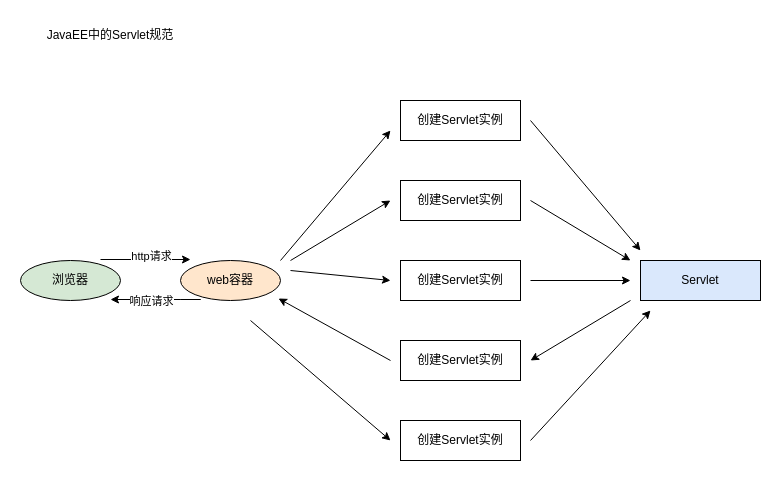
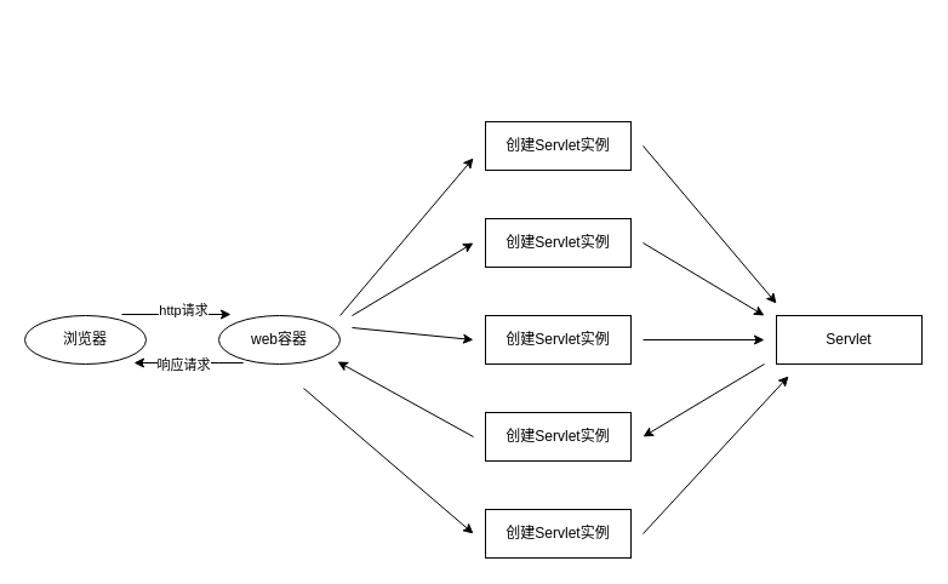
  <mxCell id="0" />
  <mxCell id="1" parent="0" />
- <mxCell id="2" value="web容器" style="ellipse;whiteSpace=wrap;html=1;fillColor=#ffe6cc;" vertex="1" parent="1"><mxGeometry x="180" y="260" width="100" height="40" as="geometry" /></mxCell>
- <mxCell id="3" value="JavaEE中的Servlet规范" style="text;html=1;align=center;verticalAlign=middle;whiteSpace=wrap;rounded=0;" vertex="1" parent="1"><mxGeometry x="40" y="20" width="140" height="30" as="geometry" /></mxCell>
- <mxCell id="4" value="浏览器" style="ellipse;whiteSpace=wrap;html=1;fillColor=#d5e8d4;" vertex="1" parent="1"><mxGeometry x="20" y="260" width="100" height="40" as="geometry" /></mxCell>
+ <mxCell id="2" value="web容器" style="ellipse;whiteSpace=wrap;html=1;" vertex="1" parent="1"><mxGeometry x="180" y="260" width="100" height="40" as="geometry" /></mxCell>
+ <mxCell id="4" value="浏览器" style="ellipse;whiteSpace=wrap;html=1;" vertex="1" parent="1"><mxGeometry x="20" y="260" width="100" height="40" as="geometry" /></mxCell>
  <mxCell id="5" value="创建Servlet实例" style="rounded=0;whiteSpace=wrap;html=1;" vertex="1" parent="1"><mxGeometry x="400" y="100" width="120" height="40" as="geometry" /></mxCell>
  <mxCell id="6" value="创建Servlet实例" style="rounded=0;whiteSpace=wrap;html=1;" vertex="1" parent="1"><mxGeometry x="400" y="180" width="120" height="40" as="geometry" /></mxCell>
  <mxCell id="7" value="创建Servlet实例" style="rounded=0;whiteSpace=wrap;html=1;" vertex="1" parent="1"><mxGeometry x="400" y="260" width="120" height="40" as="geometry" /></mxCell>
  <mxCell id="8" value="创建Servlet实例" style="rounded=0;whiteSpace=wrap;html=1;" vertex="1" parent="1"><mxGeometry x="400" y="340" width="120" height="40" as="geometry" /></mxCell>
  <mxCell id="9" value="创建Servlet实例" style="rounded=0;whiteSpace=wrap;html=1;" vertex="1" parent="1"><mxGeometry x="400" y="420" width="120" height="40" as="geometry" /></mxCell>
  <mxCell id="10" value="" style="endArrow=classic;html=1;rounded=0;" edge="1" parent="1"><mxGeometry relative="1" as="geometry"><mxPoint x="100" y="259" as="sourcePoint" /><mxPoint x="190" y="259" as="targetPoint" /></mxGeometry></mxCell>
  <mxCell id="11" value="http请求" style="edgeLabel;html=1;align=center;verticalAlign=middle;resizable=0;points=[];" vertex="1" connectable="0" parent="10"><mxGeometry x="-0.333" y="4" relative="1" as="geometry"><mxPoint x="20" as="offset" /></mxGeometry></mxCell>
  <mxCell id="12" value="" style="endArrow=classic;html=1;rounded=0;" edge="1" parent="1"><mxGeometry relative="1" as="geometry"><mxPoint x="180" y="299" as="sourcePoint" /><mxPoint x="110" y="299" as="targetPoint" /><Array as="points"><mxPoint x="200" y="299" /><mxPoint x="180" y="299" /></Array></mxGeometry></mxCell>
  <mxCell id="13" value="响应请求" style="edgeLabel;html=1;align=center;verticalAlign=middle;resizable=0;points=[];" vertex="1" connectable="0" parent="12"><mxGeometry x="0.382" relative="1" as="geometry"><mxPoint x="6" y="1" as="offset" /></mxGeometry></mxCell>
  <mxCell id="14" value="" style="endArrow=classic;html=1;rounded=0;" edge="1" parent="1"><mxGeometry width="50" height="50" relative="1" as="geometry"><mxPoint x="280" y="260" as="sourcePoint" /><mxPoint x="390" y="130" as="targetPoint" /></mxGeometry></mxCell>
  <mxCell id="15" value="" style="endArrow=classic;html=1;rounded=0;" edge="1" parent="1"><mxGeometry width="50" height="50" relative="1" as="geometry"><mxPoint x="290" y="260" as="sourcePoint" /><mxPoint x="390" y="200" as="targetPoint" /></mxGeometry></mxCell>
  <mxCell id="16" value="" style="endArrow=classic;html=1;rounded=0;" edge="1" parent="1"><mxGeometry width="50" height="50" relative="1" as="geometry"><mxPoint x="290" y="270" as="sourcePoint" /><mxPoint x="390" y="280" as="targetPoint" /></mxGeometry></mxCell>
  <mxCell id="17" value="" style="endArrow=classic;html=1;rounded=0;" edge="1" parent="1"><mxGeometry width="50" height="50" relative="1" as="geometry"><mxPoint x="390" y="360" as="sourcePoint" /><mxPoint x="278" y="298" as="targetPoint" /></mxGeometry></mxCell>
  <mxCell id="18" value="" style="endArrow=classic;html=1;rounded=0;" edge="1" parent="1"><mxGeometry width="50" height="50" relative="1" as="geometry"><mxPoint x="250" y="320" as="sourcePoint" /><mxPoint x="390" y="440" as="targetPoint" /></mxGeometry></mxCell>
- <mxCell id="19" value="Servlet" style="rounded=0;whiteSpace=wrap;html=1;fillColor=#dae8fc;" vertex="1" parent="1"><mxGeometry x="640" y="260" width="120" height="40" as="geometry" /></mxCell>
+ <mxCell id="19" value="Servlet" style="rounded=0;whiteSpace=wrap;html=1;" vertex="1" parent="1"><mxGeometry x="640" y="260" width="120" height="40" as="geometry" /></mxCell>
  <mxCell id="20" value="" style="endArrow=classic;html=1;rounded=0;" edge="1" parent="1"><mxGeometry width="50" height="50" relative="1" as="geometry"><mxPoint x="530" y="120" as="sourcePoint" /><mxPoint x="640" y="250" as="targetPoint" /></mxGeometry></mxCell>
  <mxCell id="21" value="" style="endArrow=classic;html=1;rounded=0;" edge="1" parent="1"><mxGeometry width="50" height="50" relative="1" as="geometry"><mxPoint x="530" y="200" as="sourcePoint" /><mxPoint x="630" y="260" as="targetPoint" /></mxGeometry></mxCell>
  <mxCell id="22" value="" style="endArrow=classic;html=1;rounded=0;" edge="1" parent="1"><mxGeometry width="50" height="50" relative="1" as="geometry"><mxPoint x="530" y="280" as="sourcePoint" /><mxPoint x="630" y="280" as="targetPoint" /></mxGeometry></mxCell>
  <mxCell id="23" value="" style="endArrow=classic;html=1;rounded=0;" edge="1" parent="1"><mxGeometry width="50" height="50" relative="1" as="geometry"><mxPoint x="630" y="300" as="sourcePoint" /><mxPoint x="530" y="360" as="targetPoint" /></mxGeometry></mxCell>
  <mxCell id="24" value="" style="endArrow=classic;html=1;rounded=0;" edge="1" parent="1"><mxGeometry width="50" height="50" relative="1" as="geometry"><mxPoint x="530" y="440" as="sourcePoint" /><mxPoint x="650" y="310" as="targetPoint" /></mxGeometry></mxCell>
